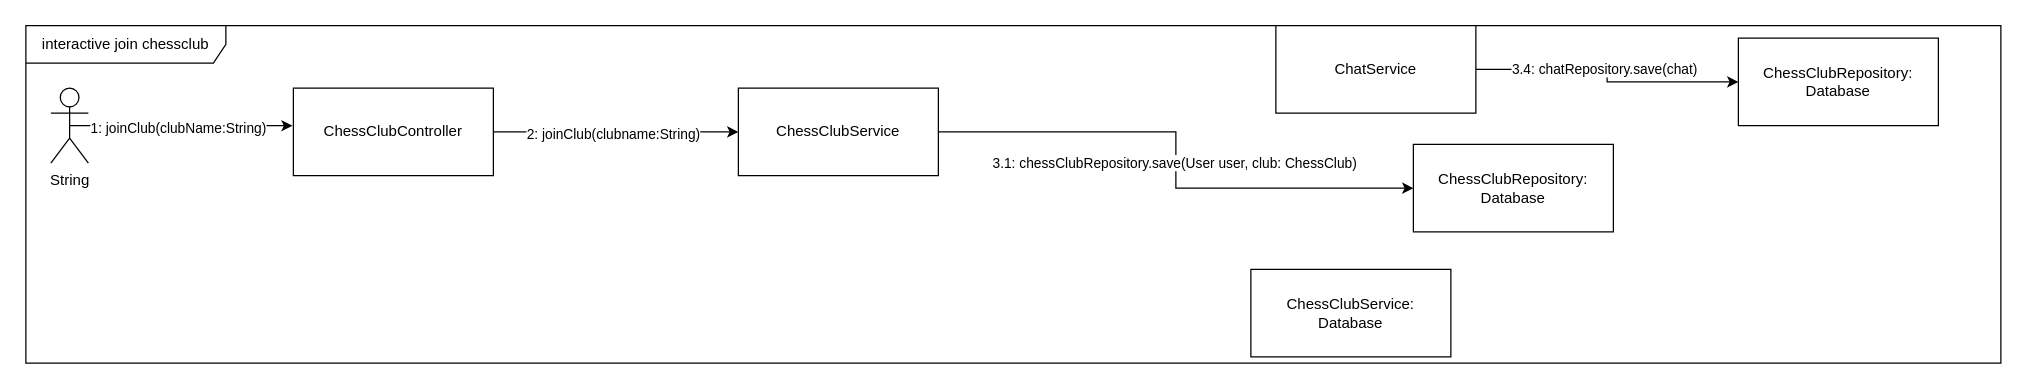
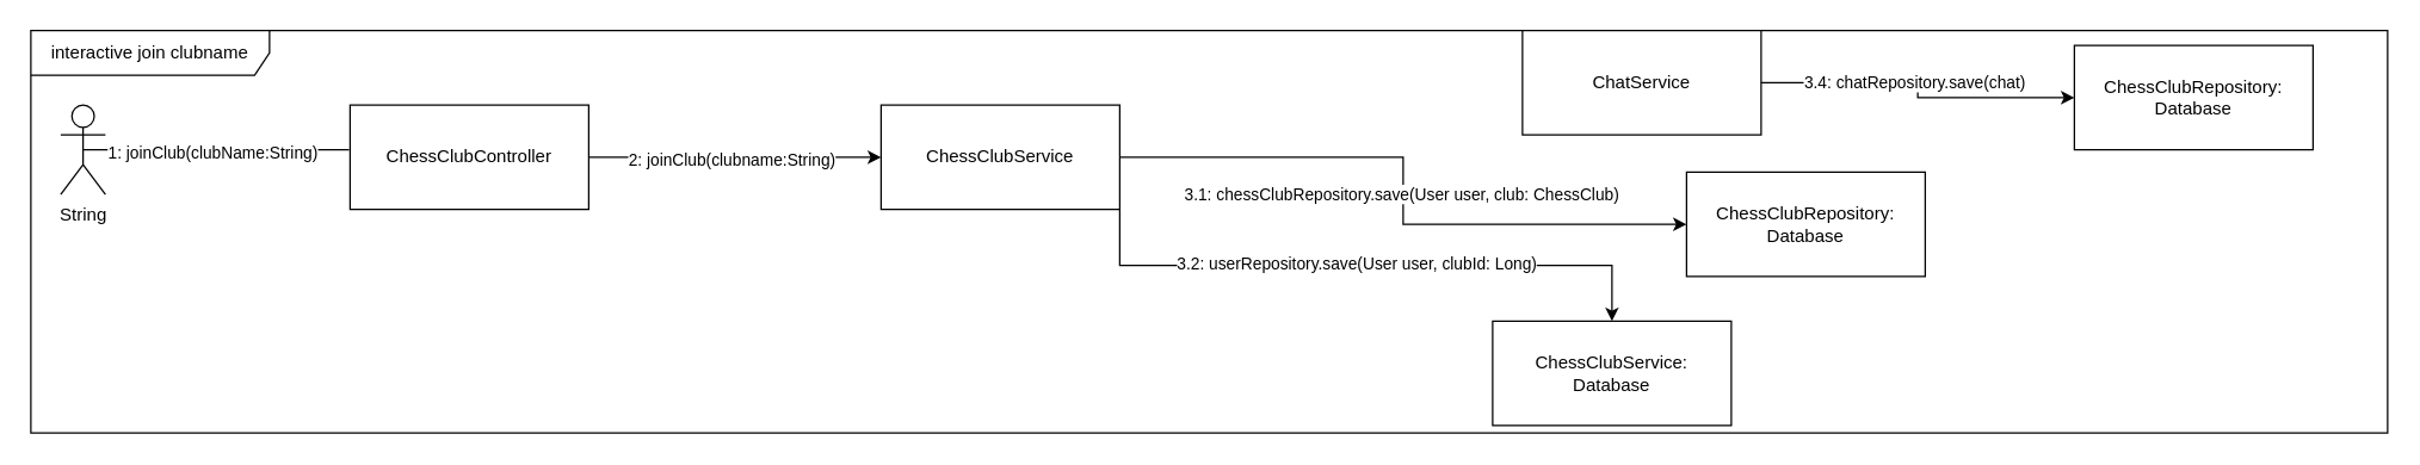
  <mxCell id="0" />
  <mxCell id="1" parent="0" />
- <mxCell id="2" value="interactive join chessclub" style="shape=umlFrame;whiteSpace=wrap;html=1;pointerEvents=0;recursiveResize=0;container=1;collapsible=0;width=160;" vertex="1" parent="1"><mxGeometry x="20" y="20" width="1580" height="270" as="geometry" /></mxCell>
+ <mxCell id="2" value="interactive join clubname" style="shape=umlFrame;whiteSpace=wrap;html=1;pointerEvents=0;recursiveResize=0;container=1;collapsible=0;width=160;" vertex="1" parent="1"><mxGeometry x="20" y="20" width="1580" height="270" as="geometry" /></mxCell>
  <mxCell id="3" value="String" style="shape=umlActor;verticalLabelPosition=bottom;verticalAlign=top;html=1;" vertex="1" parent="2"><mxGeometry x="20" y="50" width="30" height="60" as="geometry" /></mxCell>
  <mxCell id="4" style="edgeStyle=orthogonalEdgeStyle;rounded=0;orthogonalLoop=1;jettySize=auto;html=1;entryX=0;entryY=0.5;entryDx=0;entryDy=0;" edge="1" parent="2" source="6" target="13"><mxGeometry relative="1" as="geometry" /></mxCell>
  <mxCell id="5" value="2: joinClub(clubname:String)" style="edgeLabel;html=1;align=center;verticalAlign=middle;resizable=0;points=[];" vertex="1" connectable="0" parent="4"><mxGeometry x="-0.032" y="-1" relative="1" as="geometry"><mxPoint as="offset" /></mxGeometry></mxCell>
  <mxCell id="6" value="ChessClubController" style="html=1;align=center;verticalAlign=middle;dashed=0;whiteSpace=wrap;" vertex="1" parent="2"><mxGeometry x="214" y="50" width="160" height="70" as="geometry" /></mxCell>
- <mxCell id="7" style="edgeStyle=orthogonalEdgeStyle;rounded=0;orthogonalLoop=1;jettySize=auto;html=1;exitX=0.5;exitY=0.5;exitDx=0;exitDy=0;exitPerimeter=0;entryX=-0.004;entryY=0.429;entryDx=0;entryDy=0;entryPerimeter=0;" edge="1" parent="2" source="3" target="6"><mxGeometry relative="1" as="geometry" /></mxCell>
+ <mxCell id="7" style="edgeStyle=orthogonalEdgeStyle;rounded=0;orthogonalLoop=1;jettySize=auto;html=1;exitX=0.5;exitY=0.5;exitDx=0;exitDy=0;exitPerimeter=0;entryX=-0.004;entryY=0.429;entryDx=0;entryDy=0;entryPerimeter=0;endArrow=none;" edge="1" parent="2" source="3" target="6"><mxGeometry relative="1" as="geometry" /></mxCell>
  <mxCell id="8" value="1: joinClub(clubName:String)" style="edgeLabel;html=1;align=center;verticalAlign=middle;resizable=0;points=[];" vertex="1" connectable="0" parent="7"><mxGeometry x="-0.025" y="-1" relative="1" as="geometry"><mxPoint as="offset" /></mxGeometry></mxCell>
  <mxCell id="9" style="edgeStyle=orthogonalEdgeStyle;rounded=0;orthogonalLoop=1;jettySize=auto;html=1;entryX=0;entryY=0.5;entryDx=0;entryDy=0;" edge="1" parent="2" source="13" target="14"><mxGeometry relative="1" as="geometry" /></mxCell>
  <mxCell id="10" value="3.1: chessClubRepository.save(User user, club: ChessClub)" style="edgeLabel;html=1;align=center;verticalAlign=middle;resizable=0;points=[];" vertex="1" connectable="0" parent="9"><mxGeometry x="0.008" y="-2" relative="1" as="geometry"><mxPoint as="offset" /></mxGeometry></mxCell>
+ <mxCell id="11" style="edgeStyle=orthogonalEdgeStyle;rounded=0;orthogonalLoop=1;jettySize=auto;html=1;exitX=1;exitY=1;exitDx=0;exitDy=0;" edge="1" parent="2" source="13" target="15"><mxGeometry relative="1" as="geometry" /></mxCell>
+ <mxCell id="12" value="3.2: userRepository.save(User user, clubId: Long)" style="edgeLabel;html=1;align=center;verticalAlign=middle;resizable=0;points=[];" vertex="1" connectable="0" parent="11"><mxGeometry x="-0.032" y="1" relative="1" as="geometry"><mxPoint as="offset" /></mxGeometry></mxCell>
  <mxCell id="13" value="ChessClubService" style="html=1;align=center;verticalAlign=middle;dashed=0;whiteSpace=wrap;" vertex="1" parent="2"><mxGeometry x="570" y="50" width="160" height="70" as="geometry" /></mxCell>
  <mxCell id="14" value="ChessClubRepository:&lt;br&gt;Database" style="html=1;align=center;verticalAlign=middle;dashed=0;whiteSpace=wrap;" vertex="1" parent="2"><mxGeometry x="1110" y="95" width="160" height="70" as="geometry" /></mxCell>
  <mxCell id="15" value="ChessClubService:&lt;br&gt;Database" style="html=1;align=center;verticalAlign=middle;dashed=0;whiteSpace=wrap;" vertex="1" parent="2"><mxGeometry x="980" y="195" width="160" height="70" as="geometry" /></mxCell>
  <mxCell id="16" value="ChatService" style="html=1;align=center;verticalAlign=middle;dashed=0;whiteSpace=wrap;" vertex="1" parent="2"><mxGeometry x="1000" width="160" height="70" as="geometry" /></mxCell>
  <mxCell id="17" value="ChessClubRepository:&lt;br&gt;Database" style="html=1;align=center;verticalAlign=middle;dashed=0;whiteSpace=wrap;" vertex="1" parent="2"><mxGeometry x="1370" y="10" width="160" height="70" as="geometry" /></mxCell>
  <mxCell id="18" style="edgeStyle=orthogonalEdgeStyle;rounded=0;orthogonalLoop=1;jettySize=auto;html=1;entryX=0;entryY=0.5;entryDx=0;entryDy=0;" edge="1" parent="2" source="16" target="17"><mxGeometry relative="1" as="geometry" /></mxCell>
  <mxCell id="19" value="3.4: chatRepository.save(chat)" style="edgeLabel;html=1;align=center;verticalAlign=middle;resizable=0;points=[];" vertex="1" connectable="0" parent="18"><mxGeometry x="0.008" y="-2" relative="1" as="geometry"><mxPoint x="-1" y="-7" as="offset" /></mxGeometry></mxCell>
